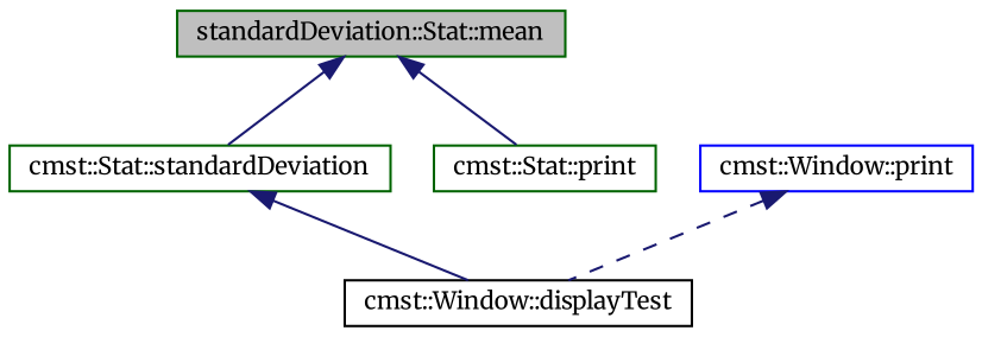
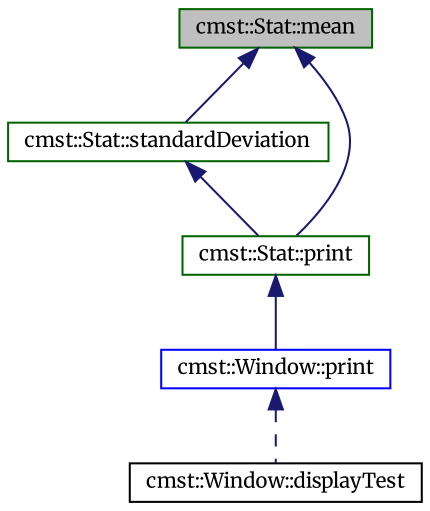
  digraph {
    fontname=Merriweather
    rankdir=TB
    node [color=darkgreen fillcolor=white fontname=Merriweather fontsize=10 shape=record style=filled]
    edge [color=midnightblue dir=back fontname=Merriweather fontsize=10 labelfontname=Helvetica labelfontsize=10 style=solid]
-   n1 [fillcolor=grey75 fontcolor=black height=0.2 label="standardDeviation::Stat::mean" width=0.4]
+   n1 [fillcolor=grey75 fontcolor=black height=0.2 label="cmst::Stat::mean" width=0.4]
    n2 [height=0.2 label="cmst::Stat::standardDeviation" width=0.4]
    n3 [height=0.2 label="cmst::Stat::print" width=0.4]
    n4 [color=blue height=0.2 label="cmst::Window::print" width=0.4]
    n5 [color=black height=0.2 label="cmst::Window::displayTest" width=0.4]
    n1 -> n2
    n1 -> n3
-   n2 -> n5
+   n2 -> n3
+   n3 -> n4
    n4 -> n5 [style=dashed]
  }
